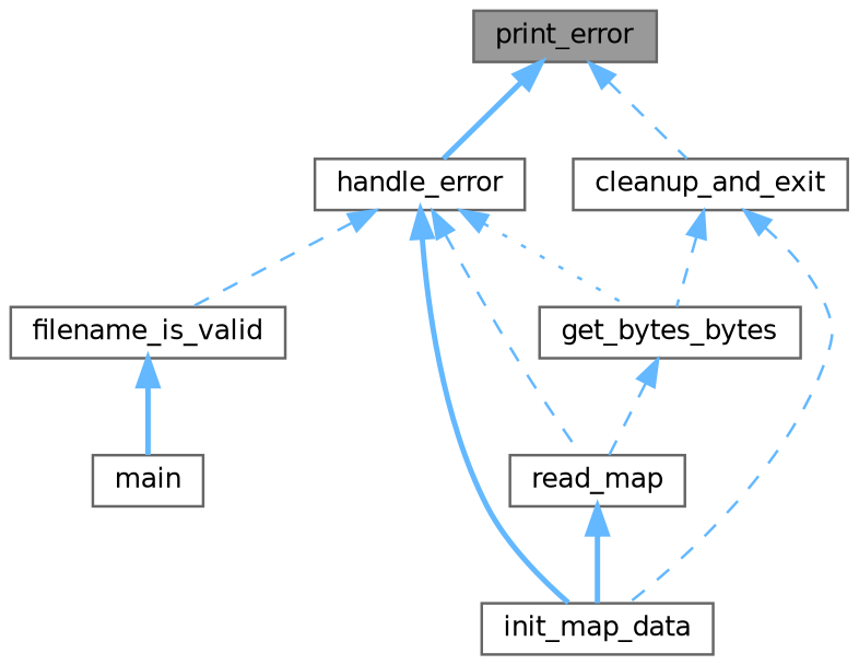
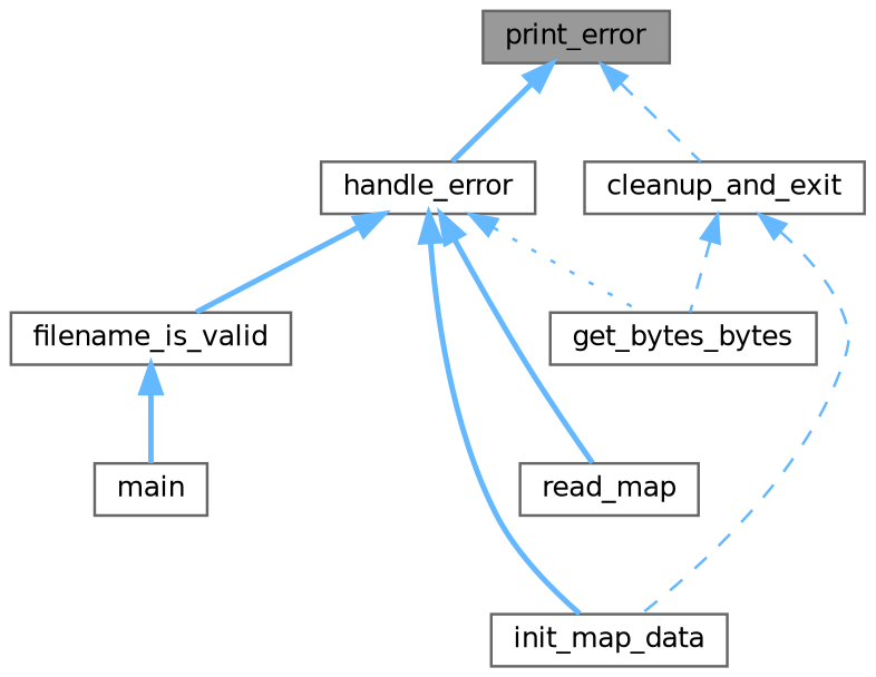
  digraph {
    rankdir=TB
    node [color=grey40 fillcolor=white fontname=Helvetica fontsize=10 shape=box style=filled]
    edge [color=steelblue1 dir=back fontname=Helvetica fontsize=10 labelfontname=Helvetica labelfontsize=10 style=bold]
    n1 [color=gray40 fillcolor=grey60 fontcolor=black height=0.2 label=print_error width=0.4]
    n2 [height=0.2 label=cleanup_and_exit width=0.4]
    n3 [height=0.2 label=handle_error width=0.4]
    n4 [height=0.2 label=get_bytes_bytes width=0.4]
    n5 [height=0.2 label=init_map_data width=0.4]
    n6 [height=0.2 label=read_map width=0.4]
    n7 [height=0.2 label=filename_is_valid width=0.4]
    n8 [height=0.2 label=main width=0.4]
    n1 -> n2 [style=dashed]
    n1 -> n3
    n2 -> n4 [style=dashed]
    n2 -> n5 [style=dashed]
    n3 -> n4 [style=dotted]
    n3 -> n5
-   n3 -> n6 [style=dashed]
-   n3 -> n7 [style=dashed]
-   n4 -> n6 [style=dashed]
-   n6 -> n5
+   n3 -> n6
+   n3 -> n7
    n7 -> n8
  }
